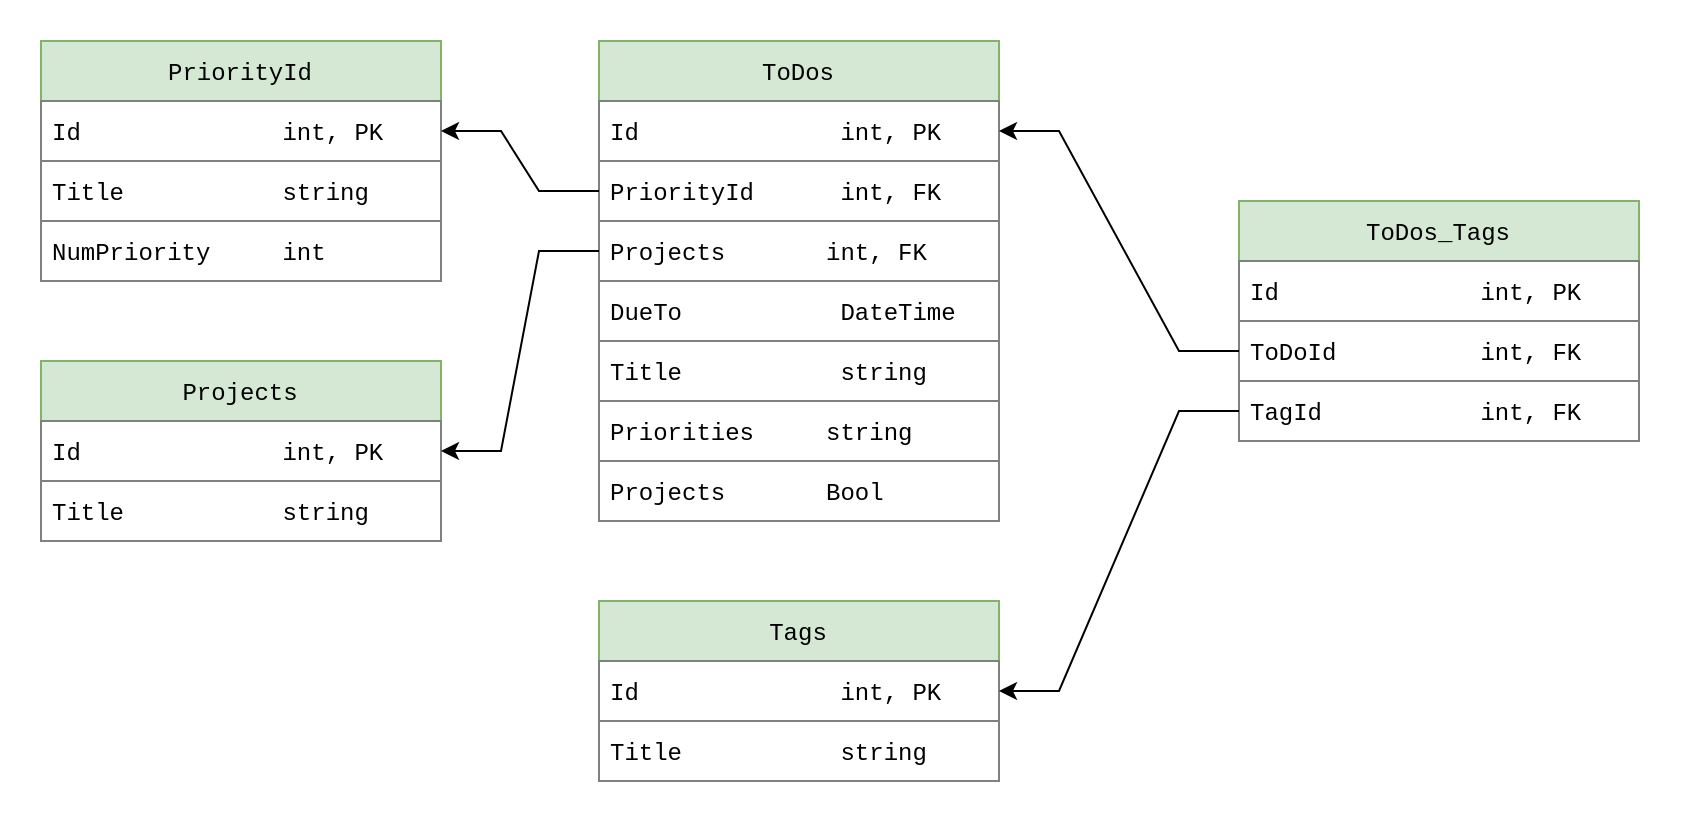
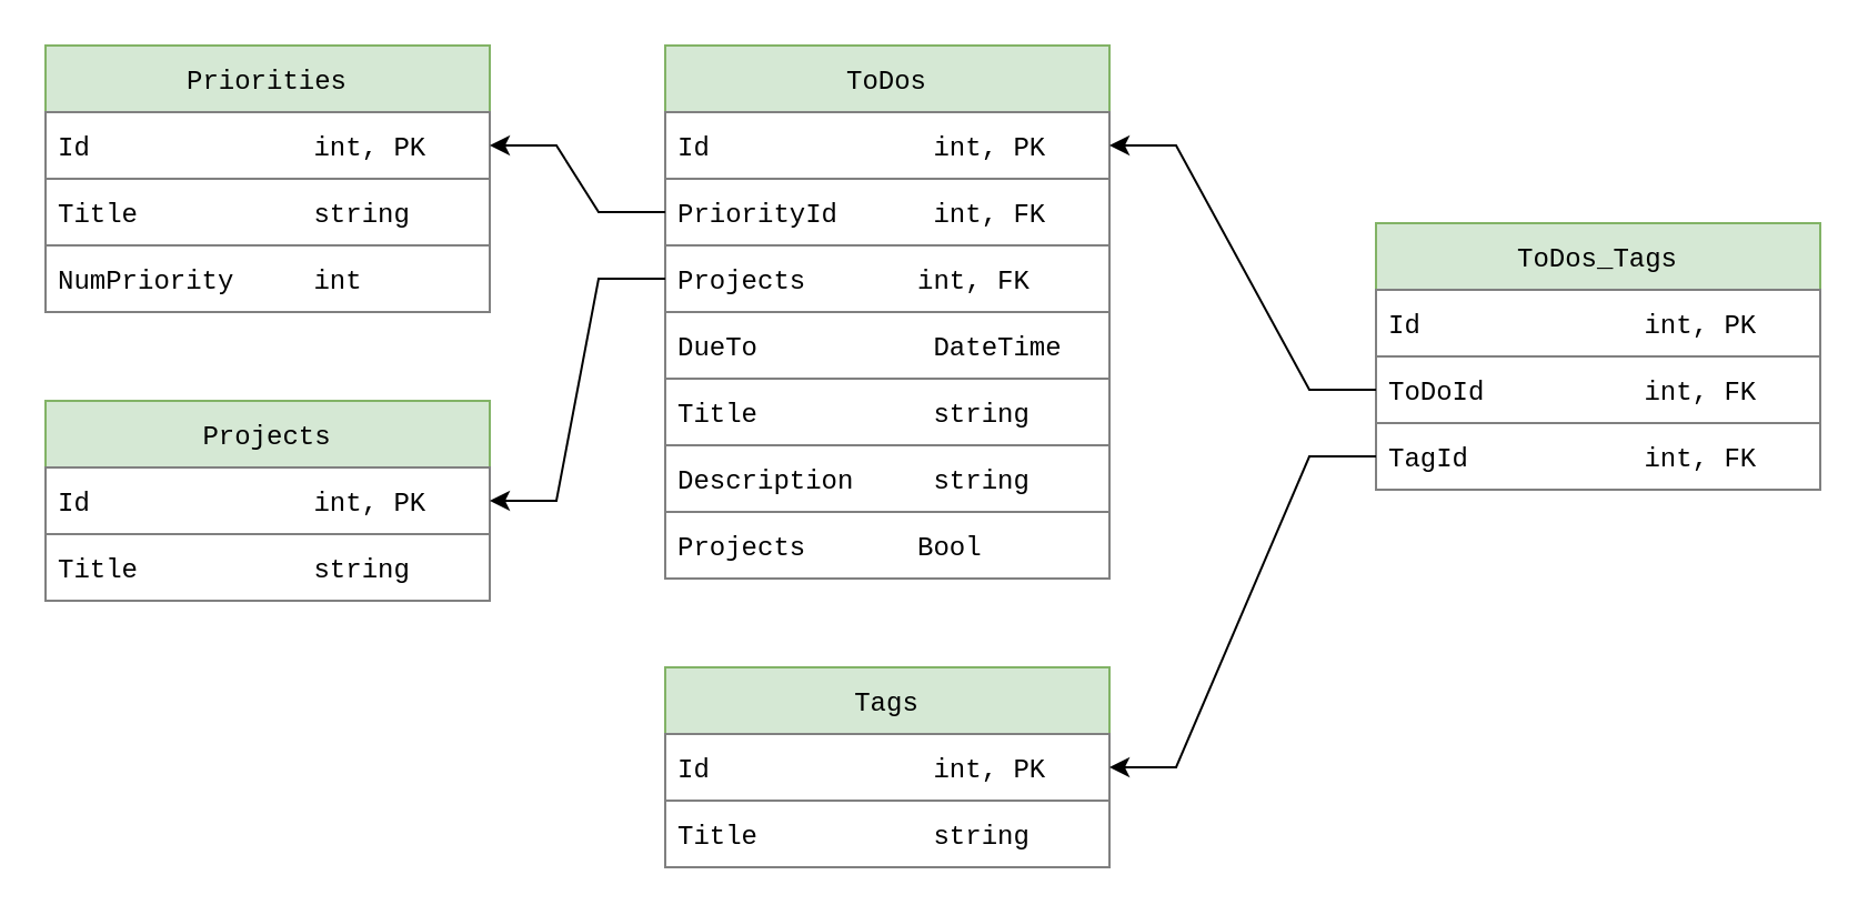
  <mxCell id="0" />
  <mxCell id="1" parent="0" />
  <mxCell id="2" value="ToDos" style="swimlane;fontStyle=0;childLayout=stackLayout;horizontal=1;startSize=30;horizontalStack=0;resizeParent=1;resizeParentMax=0;resizeLast=0;collapsible=1;marginBottom=0;shadow=0;sketch=0;rounded=0;glass=0;fontFamily=Courier New;fillColor=#d5e8d4;strokeColor=#82b366;" parent="1" vertex="1"><mxGeometry x="299" y="20" width="200" height="240" as="geometry" /></mxCell>
  <mxCell id="3" value="Id              int, PK" style="text;strokeColor=#808080;fillColor=none;align=left;verticalAlign=middle;spacingLeft=4;spacingRight=4;overflow=hidden;points=[[0,0.5],[1,0.5]];portConstraint=eastwest;rotatable=0;shadow=0;sketch=0;fontFamily=Courier New;" parent="2" vertex="1"><mxGeometry y="30" width="200" height="30" as="geometry" /></mxCell>
  <mxCell id="4" value="PriorityId      int, FK" style="text;strokeColor=#808080;fillColor=none;align=left;verticalAlign=middle;spacingLeft=4;spacingRight=4;overflow=hidden;points=[[0,0.5],[1,0.5]];portConstraint=eastwest;rotatable=0;fontFamily=Courier New;" parent="2" vertex="1"><mxGeometry y="60" width="200" height="30" as="geometry" /></mxCell>
  <mxCell id="5" value="Projects       int, FK" style="text;strokeColor=#808080;fillColor=none;align=left;verticalAlign=middle;spacingLeft=4;spacingRight=4;overflow=hidden;points=[[0,0.5],[1,0.5]];portConstraint=eastwest;rotatable=0;fontFamily=Courier New;" parent="2" vertex="1"><mxGeometry y="90" width="200" height="30" as="geometry" /></mxCell>
  <mxCell id="6" value="DueTo           DateTime" style="text;strokeColor=#808080;fillColor=none;align=left;verticalAlign=middle;spacingLeft=4;spacingRight=4;overflow=hidden;points=[[0,0.5],[1,0.5]];portConstraint=eastwest;rotatable=0;fontFamily=Courier New;" parent="2" vertex="1"><mxGeometry y="120" width="200" height="30" as="geometry" /></mxCell>
  <mxCell id="7" value="Title           string" style="text;strokeColor=#808080;fillColor=none;align=left;verticalAlign=middle;spacingLeft=4;spacingRight=4;overflow=hidden;points=[[0,0.5],[1,0.5]];portConstraint=eastwest;rotatable=0;fontFamily=Courier New;" parent="2" vertex="1"><mxGeometry y="150" width="200" height="30" as="geometry" /></mxCell>
- <mxCell id="8" value="Priorities     string" style="text;strokeColor=#808080;fillColor=none;align=left;verticalAlign=middle;spacingLeft=4;spacingRight=4;overflow=hidden;points=[[0,0.5],[1,0.5]];portConstraint=eastwest;rotatable=0;fontFamily=Courier New;" parent="2" vertex="1"><mxGeometry y="180" width="200" height="30" as="geometry" /></mxCell>
+ <mxCell id="8" value="Description     string" style="text;strokeColor=#808080;fillColor=none;align=left;verticalAlign=middle;spacingLeft=4;spacingRight=4;overflow=hidden;points=[[0,0.5],[1,0.5]];portConstraint=eastwest;rotatable=0;fontFamily=Courier New;" parent="2" vertex="1"><mxGeometry y="180" width="200" height="30" as="geometry" /></mxCell>
  <mxCell id="9" value="Projects       Bool" style="text;strokeColor=#808080;fillColor=none;align=left;verticalAlign=middle;spacingLeft=4;spacingRight=4;overflow=hidden;points=[[0,0.5],[1,0.5]];portConstraint=eastwest;rotatable=0;fontFamily=Courier New;" parent="2" vertex="1"><mxGeometry y="210" width="200" height="30" as="geometry" /></mxCell>
- <mxCell id="10" value="PriorityId" style="swimlane;fontStyle=0;childLayout=stackLayout;horizontal=1;startSize=30;horizontalStack=0;resizeParent=1;resizeParentMax=0;resizeLast=0;collapsible=1;marginBottom=0;rounded=0;shadow=0;glass=0;sketch=0;fontFamily=Courier New;fillColor=#d5e8d4;strokeColor=#82b366;" parent="1" vertex="1"><mxGeometry x="20" y="20" width="200" height="120" as="geometry" /></mxCell>
+ <mxCell id="10" value="Priorities" style="swimlane;fontStyle=0;childLayout=stackLayout;horizontal=1;startSize=30;horizontalStack=0;resizeParent=1;resizeParentMax=0;resizeLast=0;collapsible=1;marginBottom=0;rounded=0;shadow=0;glass=0;sketch=0;fontFamily=Courier New;fillColor=#d5e8d4;strokeColor=#82b366;" parent="1" vertex="1"><mxGeometry x="20" y="20" width="200" height="120" as="geometry" /></mxCell>
  <mxCell id="11" value="Id              int, PK" style="text;strokeColor=#808080;fillColor=none;align=left;verticalAlign=middle;spacingLeft=4;spacingRight=4;overflow=hidden;points=[[0,0.5],[1,0.5]];portConstraint=eastwest;rotatable=0;rounded=0;shadow=0;glass=0;sketch=0;fontFamily=Courier New;" parent="10" vertex="1"><mxGeometry y="30" width="200" height="30" as="geometry" /></mxCell>
  <mxCell id="12" value="Title           string" style="text;strokeColor=#808080;fillColor=none;align=left;verticalAlign=middle;spacingLeft=4;spacingRight=4;overflow=hidden;points=[[0,0.5],[1,0.5]];portConstraint=eastwest;rotatable=0;rounded=0;shadow=0;glass=0;sketch=0;fontFamily=Courier New;" parent="10" vertex="1"><mxGeometry y="60" width="200" height="30" as="geometry" /></mxCell>
  <mxCell id="13" value="NumPriority     int" style="text;strokeColor=#808080;fillColor=none;align=left;verticalAlign=middle;spacingLeft=4;spacingRight=4;overflow=hidden;points=[[0,0.5],[1,0.5]];portConstraint=eastwest;rotatable=0;rounded=0;shadow=0;glass=0;sketch=0;fontFamily=Courier New;" parent="10" vertex="1"><mxGeometry y="90" width="200" height="30" as="geometry" /></mxCell>
  <mxCell id="14" style="orthogonalLoop=1;jettySize=auto;html=1;fontFamily=Courier New;edgeStyle=entityRelationEdgeStyle;rounded=0;" parent="1" source="4" target="11" edge="1"><mxGeometry relative="1" as="geometry" /></mxCell>
  <mxCell id="15" value="Tags" style="swimlane;fontStyle=0;childLayout=stackLayout;horizontal=1;startSize=30;horizontalStack=0;resizeParent=1;resizeParentMax=0;resizeLast=0;collapsible=1;marginBottom=0;rounded=0;shadow=0;glass=0;sketch=0;fontFamily=Courier New;fillColor=#d5e8d4;strokeColor=#82b366;" parent="1" vertex="1"><mxGeometry x="299" y="300" width="200" height="90" as="geometry" /></mxCell>
  <mxCell id="16" value="Id              int, PK" style="text;strokeColor=#808080;fillColor=none;align=left;verticalAlign=middle;spacingLeft=4;spacingRight=4;overflow=hidden;points=[[0,0.5],[1,0.5]];portConstraint=eastwest;rotatable=0;rounded=0;shadow=0;glass=0;sketch=0;fontFamily=Courier New;" parent="15" vertex="1"><mxGeometry y="30" width="200" height="30" as="geometry" /></mxCell>
  <mxCell id="17" value="Title           string" style="text;strokeColor=#808080;fillColor=none;align=left;verticalAlign=middle;spacingLeft=4;spacingRight=4;overflow=hidden;points=[[0,0.5],[1,0.5]];portConstraint=eastwest;rotatable=0;rounded=0;shadow=0;glass=0;sketch=0;fontFamily=Courier New;" parent="15" vertex="1"><mxGeometry y="60" width="200" height="30" as="geometry" /></mxCell>
  <mxCell id="18" value="ToDos_Tags" style="swimlane;fontStyle=0;childLayout=stackLayout;horizontal=1;startSize=30;horizontalStack=0;resizeParent=1;resizeParentMax=0;resizeLast=0;collapsible=1;marginBottom=0;rounded=0;shadow=0;glass=0;sketch=0;fontFamily=Courier New;fillColor=#d5e8d4;strokeColor=#82b366;" parent="1" vertex="1"><mxGeometry x="619" y="100" width="200" height="120" as="geometry" /></mxCell>
  <mxCell id="19" value="Id              int, PK" style="text;strokeColor=#808080;fillColor=none;align=left;verticalAlign=middle;spacingLeft=4;spacingRight=4;overflow=hidden;points=[[0,0.5],[1,0.5]];portConstraint=eastwest;rotatable=0;rounded=0;shadow=0;glass=0;sketch=0;fontFamily=Courier New;" parent="18" vertex="1"><mxGeometry y="30" width="200" height="30" as="geometry" /></mxCell>
  <mxCell id="20" value="ToDoId          int, FK" style="text;strokeColor=#808080;fillColor=none;align=left;verticalAlign=middle;spacingLeft=4;spacingRight=4;overflow=hidden;points=[[0,0.5],[1,0.5]];portConstraint=eastwest;rotatable=0;rounded=0;shadow=0;glass=0;sketch=0;fontFamily=Courier New;" parent="18" vertex="1"><mxGeometry y="60" width="200" height="30" as="geometry" /></mxCell>
  <mxCell id="21" value="TagId           int, FK" style="text;strokeColor=#808080;fillColor=none;align=left;verticalAlign=middle;spacingLeft=4;spacingRight=4;overflow=hidden;points=[[0,0.5],[1,0.5]];portConstraint=eastwest;rotatable=0;rounded=0;shadow=0;glass=0;sketch=0;fontFamily=Courier New;" parent="18" vertex="1"><mxGeometry y="90" width="200" height="30" as="geometry" /></mxCell>
  <mxCell id="22" style="edgeStyle=entityRelationEdgeStyle;rounded=0;orthogonalLoop=1;jettySize=auto;html=1;exitX=0;exitY=0.5;exitDx=0;exitDy=0;fontFamily=Courier New;" parent="1" source="20" target="3" edge="1"><mxGeometry relative="1" as="geometry" /></mxCell>
  <mxCell id="23" style="edgeStyle=entityRelationEdgeStyle;rounded=0;orthogonalLoop=1;jettySize=auto;html=1;exitX=0;exitY=0.5;exitDx=0;exitDy=0;fontFamily=Courier New;" parent="1" source="21" target="16" edge="1"><mxGeometry relative="1" as="geometry" /></mxCell>
  <mxCell id="24" value="Projects" style="swimlane;fontStyle=0;childLayout=stackLayout;horizontal=1;startSize=30;horizontalStack=0;resizeParent=1;resizeParentMax=0;resizeLast=0;collapsible=1;marginBottom=0;fontFamily=Courier New;fillColor=#d5e8d4;strokeColor=#82b366;shadow=0;sketch=0;rounded=0;glass=0;" parent="1" vertex="1"><mxGeometry x="20" y="180" width="200" height="90" as="geometry" /></mxCell>
  <mxCell id="25" value="Id              int, PK" style="text;strokeColor=#808080;fillColor=none;align=left;verticalAlign=middle;spacingLeft=4;spacingRight=4;overflow=hidden;points=[[0,0.5],[1,0.5]];portConstraint=eastwest;rotatable=0;fontFamily=Courier New;shadow=0;sketch=0;" parent="24" vertex="1"><mxGeometry y="30" width="200" height="30" as="geometry" /></mxCell>
  <mxCell id="26" value="Title           string" style="text;strokeColor=#808080;fillColor=none;align=left;verticalAlign=middle;spacingLeft=4;spacingRight=4;overflow=hidden;points=[[0,0.5],[1,0.5]];portConstraint=eastwest;rotatable=0;fontFamily=Courier New;shadow=0;sketch=0;" parent="24" vertex="1"><mxGeometry y="60" width="200" height="30" as="geometry" /></mxCell>
  <mxCell id="27" style="edgeStyle=entityRelationEdgeStyle;rounded=0;orthogonalLoop=1;jettySize=auto;html=1;entryX=1;entryY=0.5;entryDx=0;entryDy=0;" parent="1" source="5" target="25" edge="1"><mxGeometry relative="1" as="geometry"><mxPoint x="619" y="125" as="sourcePoint" /><mxPoint x="159" y="210" as="targetPoint" /></mxGeometry></mxCell>
